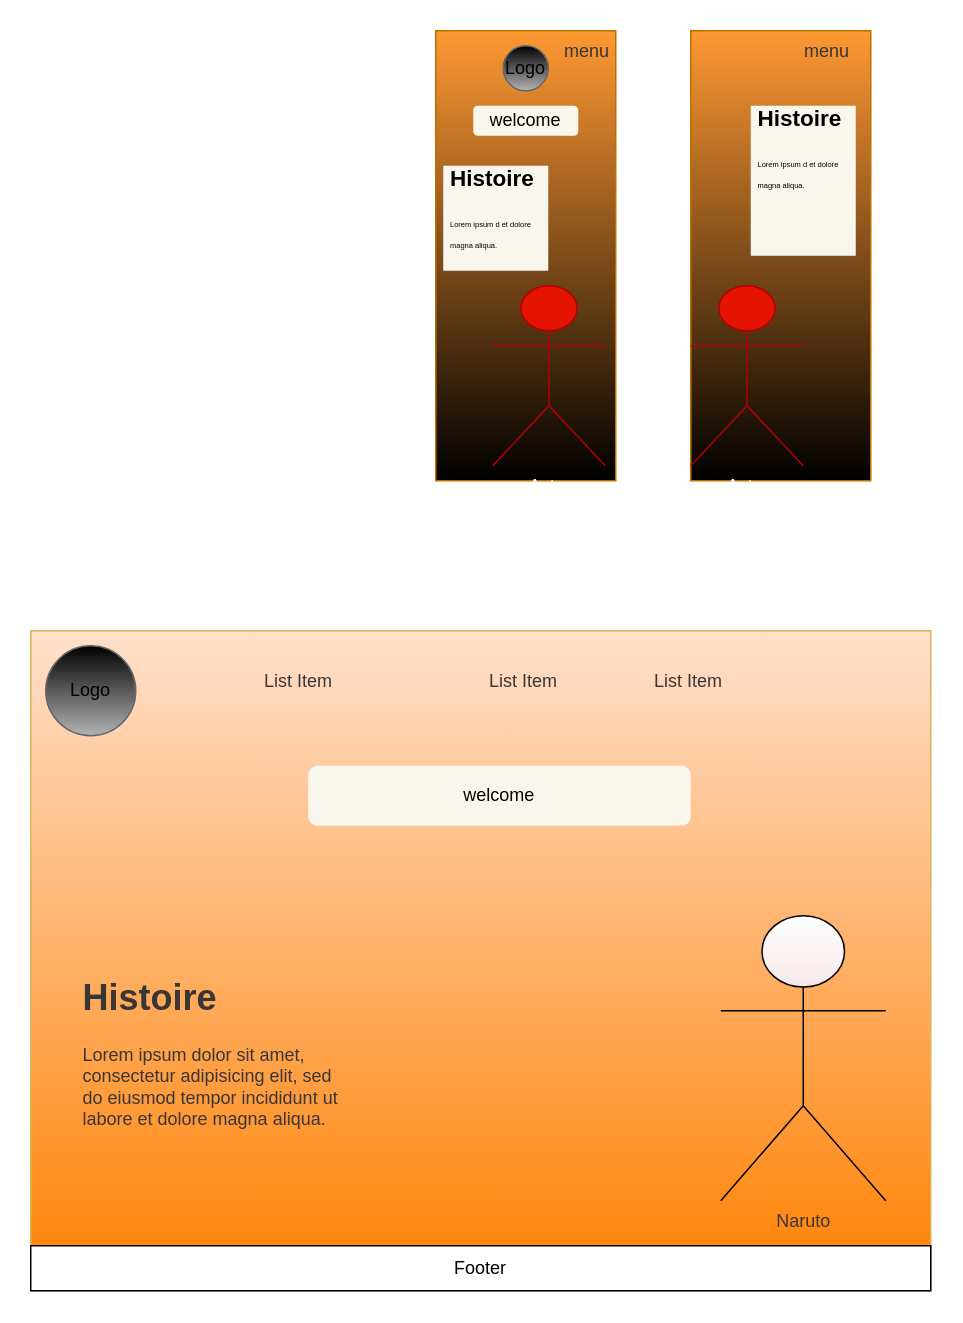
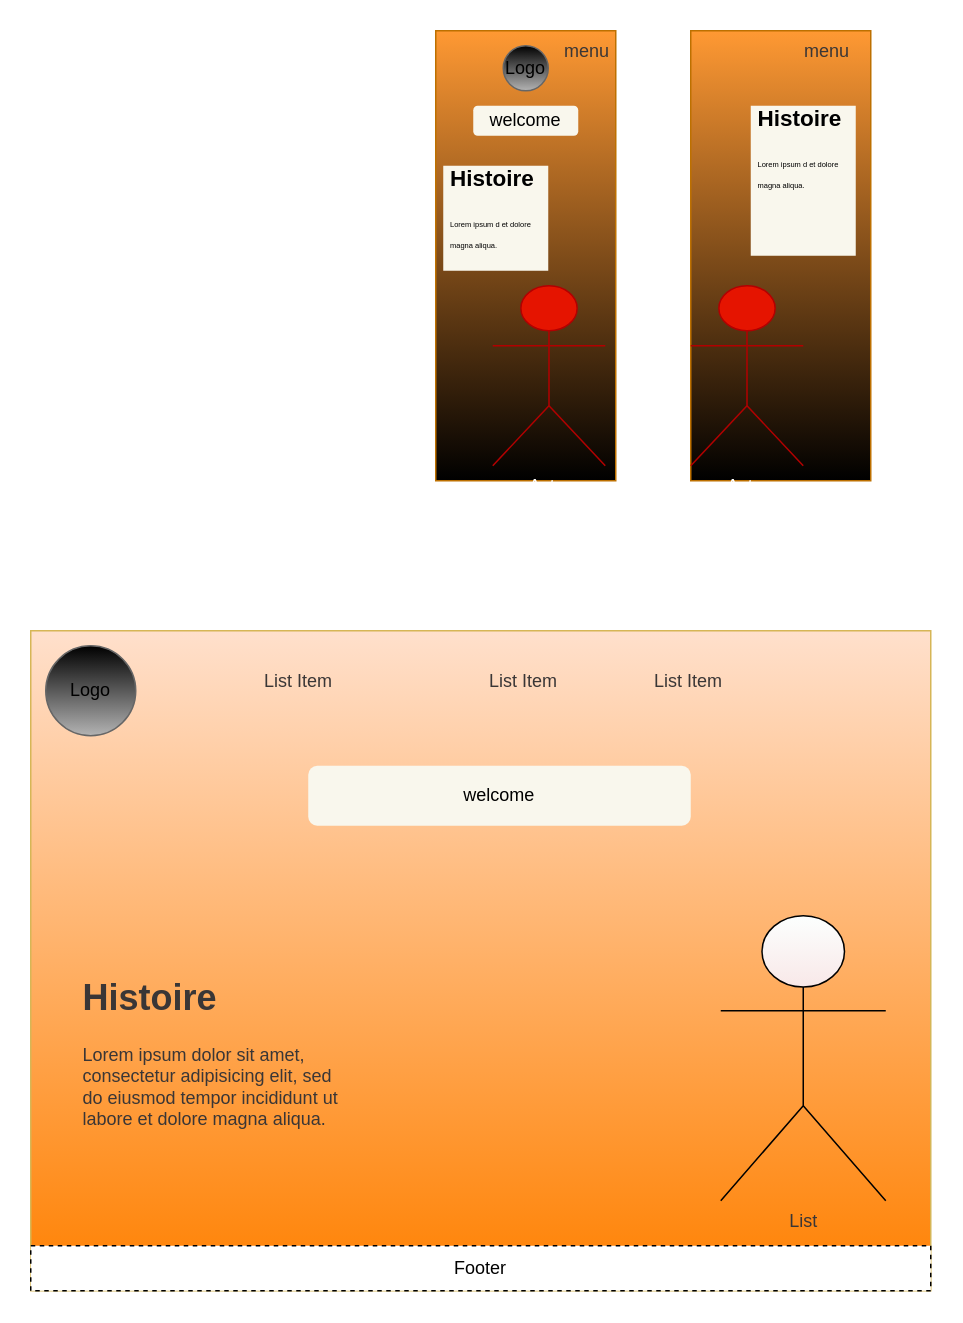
  <mxCell id="0" />
  <mxCell id="1" parent="0" />
  <mxCell id="2" value="&lt;br&gt;&lt;h1 style=&quot;border-color: rgb(0, 0, 0); color: rgb(240, 240, 240); font-family: Helvetica; font-style: normal; font-variant-ligatures: normal; font-variant-caps: normal; letter-spacing: normal; orphans: 2; text-indent: 0px; text-transform: none; widows: 2; word-spacing: 0px; -webkit-text-stroke-width: 0px; background-color: rgb(42, 37, 47); text-decoration-thickness: initial; text-decoration-style: initial; text-decoration-color: initial; text-align: center;&quot;&gt;&lt;br&gt;&lt;/h1&gt;&lt;br&gt;" style="rounded=0;whiteSpace=wrap;html=1;fontColor=#000000;fillColor=#FF9933;gradientDirection=south;strokeColor=#BD7000;gradientColor=default;" vertex="1" parent="1"><mxGeometry x="290" y="20" width="120" height="300" as="geometry" /></mxCell>
  <mxCell id="3" value="Actor" style="shape=umlActor;verticalLabelPosition=bottom;verticalAlign=top;html=1;outlineConnect=0;fontColor=#ffffff;fillColor=#e51400;gradientDirection=north;strokeColor=#B20000;" vertex="1" parent="1"><mxGeometry x="328" y="190" width="75" height="120" as="geometry" /></mxCell>
  <mxCell id="4" value="" style="rounded=0;whiteSpace=wrap;html=1;fillColor=#ffe0cc;strokeColor=#d6b656;gradientColor=#FF8000;" vertex="1" parent="1"><mxGeometry x="20" y="420" width="600" height="440" as="geometry" /></mxCell>
  <mxCell id="5" value="Logo" style="ellipse;whiteSpace=wrap;html=1;aspect=fixed;fillColor=#000000;gradientColor=#b3b3b3;strokeColor=#666666;" vertex="1" parent="1"><mxGeometry x="30" y="430" width="60" height="60" as="geometry" /></mxCell>
- <mxCell id="6" value="Footer" style="rounded=0;whiteSpace=wrap;html=1;" vertex="1" parent="1"><mxGeometry x="20" y="830" width="600" height="30" as="geometry" /></mxCell>
+ <mxCell id="6" value="Footer" style="rounded=0;whiteSpace=wrap;html=1;dashed=1;" vertex="1" parent="1"><mxGeometry x="20" y="830" width="600" height="30" as="geometry" /></mxCell>
  <mxCell id="7" value="Logo" style="ellipse;whiteSpace=wrap;html=1;aspect=fixed;fillColor=#000000;gradientColor=#b3b3b3;strokeColor=#666666;" vertex="1" parent="1"><mxGeometry x="335" y="30" width="30" height="30" as="geometry" /></mxCell>
  <mxCell id="8" value="&lt;font color=&quot;#000000&quot;&gt;welcome&lt;/font&gt;" style="rounded=1;whiteSpace=wrap;html=1;fillColor=#f9f7ed;gradientDirection=north;strokeColor=none;" vertex="1" parent="1"><mxGeometry x="315" y="70" width="70" height="20" as="geometry" /></mxCell>
- <mxCell id="9" value="Naruto" style="shape=umlActor;verticalLabelPosition=bottom;verticalAlign=top;html=1;outlineConnect=0;fontColor=#3a3636;fillColor=#f8e8e8;gradientColor=#FCFFFE;gradientDirection=north;" vertex="1" parent="1"><mxGeometry x="480" y="610" width="110" height="190" as="geometry" /></mxCell>
+ <mxCell id="9" value="List" style="shape=umlActor;verticalLabelPosition=bottom;verticalAlign=top;html=1;outlineConnect=0;fontColor=#3a3636;fillColor=#f8e8e8;gradientColor=#FCFFFE;gradientDirection=north;" vertex="1" parent="1"><mxGeometry x="480" y="610" width="110" height="190" as="geometry" /></mxCell>
  <mxCell id="10" value="List Item" style="text;strokeColor=none;fillColor=none;align=left;verticalAlign=top;spacingLeft=4;spacingRight=4;overflow=hidden;rotatable=0;points=[[0,0.5],[1,0.5]];portConstraint=eastwest;whiteSpace=wrap;html=1;fontColor=#3a3636;" vertex="1" parent="1"><mxGeometry x="170" y="440" width="60" height="26" as="geometry" /></mxCell>
  <mxCell id="11" value="List Item" style="text;strokeColor=none;fillColor=none;align=left;verticalAlign=top;spacingLeft=4;spacingRight=4;overflow=hidden;rotatable=0;points=[[0,0.5],[1,0.5]];portConstraint=eastwest;whiteSpace=wrap;html=1;fontColor=#3a3636;" vertex="1" parent="1"><mxGeometry x="320" y="440" width="60" height="26" as="geometry" /></mxCell>
  <mxCell id="12" value="List Item" style="text;strokeColor=none;fillColor=none;align=left;verticalAlign=top;spacingLeft=4;spacingRight=4;overflow=hidden;rotatable=0;points=[[0,0.5],[1,0.5]];portConstraint=eastwest;whiteSpace=wrap;html=1;fontColor=#3a3636;" vertex="1" parent="1"><mxGeometry x="430" y="440" width="60" height="26" as="geometry" /></mxCell>
  <mxCell id="13" value="menu" style="text;strokeColor=none;fillColor=none;align=left;verticalAlign=top;spacingLeft=4;spacingRight=4;overflow=hidden;rotatable=0;points=[[0,0.5],[1,0.5]];portConstraint=eastwest;whiteSpace=wrap;html=1;fontColor=#3a3636;" vertex="1" parent="1"><mxGeometry x="370" y="20" width="60" height="26" as="geometry" /></mxCell>
  <mxCell id="14" value="&lt;h1&gt;Histoire&lt;/h1&gt;&lt;p&gt;Lorem ipsum dolor sit amet, consectetur adipisicing elit, sed do eiusmod tempor incididunt ut labore et dolore magna aliqua.&lt;/p&gt;" style="text;html=1;strokeColor=none;fillColor=none;spacing=5;spacingTop=-20;whiteSpace=wrap;overflow=hidden;rounded=0;fontColor=#3a3636;" vertex="1" parent="1"><mxGeometry x="50" y="645" width="190" height="120" as="geometry" /></mxCell>
  <mxCell id="15" value="&lt;h1 style=&quot;font-size: 15px;&quot;&gt;&lt;font style=&quot;font-size: 15px;&quot; color=&quot;#000000&quot;&gt;Histoire&lt;/font&gt;&lt;/h1&gt;&lt;p style=&quot;&quot;&gt;&lt;font style=&quot;font-size: 5px;&quot; color=&quot;#000000&quot;&gt;Lorem ipsum d et dolore magna aliqua.&lt;/font&gt;&lt;/p&gt;" style="text;html=1;strokeColor=none;fillColor=#f9f7ed;spacing=5;spacingTop=-20;whiteSpace=wrap;overflow=hidden;rounded=0;" vertex="1" parent="1"><mxGeometry x="295" y="110" width="70" height="70" as="geometry" /></mxCell>
  <mxCell id="16" value="&lt;br&gt;&lt;h1 style=&quot;border-color: rgb(0, 0, 0); color: rgb(240, 240, 240); font-family: Helvetica; font-style: normal; font-variant-ligatures: normal; font-variant-caps: normal; letter-spacing: normal; orphans: 2; text-indent: 0px; text-transform: none; widows: 2; word-spacing: 0px; -webkit-text-stroke-width: 0px; background-color: rgb(42, 37, 47); text-decoration-thickness: initial; text-decoration-style: initial; text-decoration-color: initial; text-align: center;&quot;&gt;&lt;br&gt;&lt;/h1&gt;&lt;br&gt;" style="rounded=0;whiteSpace=wrap;html=1;fontColor=#000000;fillColor=#FF9933;gradientDirection=south;strokeColor=#BD7000;gradientColor=default;" vertex="1" parent="1"><mxGeometry x="460" y="20" width="120" height="300" as="geometry" /></mxCell>
  <mxCell id="17" value="&lt;h1 style=&quot;font-size: 15px;&quot;&gt;&lt;font style=&quot;font-size: 15px;&quot; color=&quot;#000000&quot;&gt;Histoire&lt;/font&gt;&lt;/h1&gt;&lt;p style=&quot;&quot;&gt;&lt;font style=&quot;font-size: 5px;&quot; color=&quot;#000000&quot;&gt;Lorem ipsum d et dolore magna aliqua.&lt;/font&gt;&lt;/p&gt;" style="text;html=1;strokeColor=none;fillColor=#f9f7ed;spacing=5;spacingTop=-20;whiteSpace=wrap;overflow=hidden;rounded=0;" vertex="1" parent="1"><mxGeometry x="500" y="70" width="70" height="100" as="geometry" /></mxCell>
  <mxCell id="18" value="Actor" style="shape=umlActor;verticalLabelPosition=bottom;verticalAlign=top;html=1;outlineConnect=0;fontColor=#ffffff;fillColor=#e51400;gradientDirection=north;strokeColor=#B20000;" vertex="1" parent="1"><mxGeometry x="460" y="190" width="75" height="120" as="geometry" /></mxCell>
  <mxCell id="19" value="menu" style="text;strokeColor=none;fillColor=none;align=left;verticalAlign=top;spacingLeft=4;spacingRight=4;overflow=hidden;rotatable=0;points=[[0,0.5],[1,0.5]];portConstraint=eastwest;whiteSpace=wrap;html=1;fontColor=#3a3636;" vertex="1" parent="1"><mxGeometry x="530" y="20" width="60" height="26" as="geometry" /></mxCell>
  <mxCell id="20" value="&lt;font color=&quot;#000000&quot;&gt;welcome&lt;/font&gt;" style="rounded=1;whiteSpace=wrap;html=1;fillColor=#f9f7ed;gradientDirection=north;strokeColor=none;" vertex="1" parent="1"><mxGeometry x="205" y="510" width="255" height="40" as="geometry" /></mxCell>
